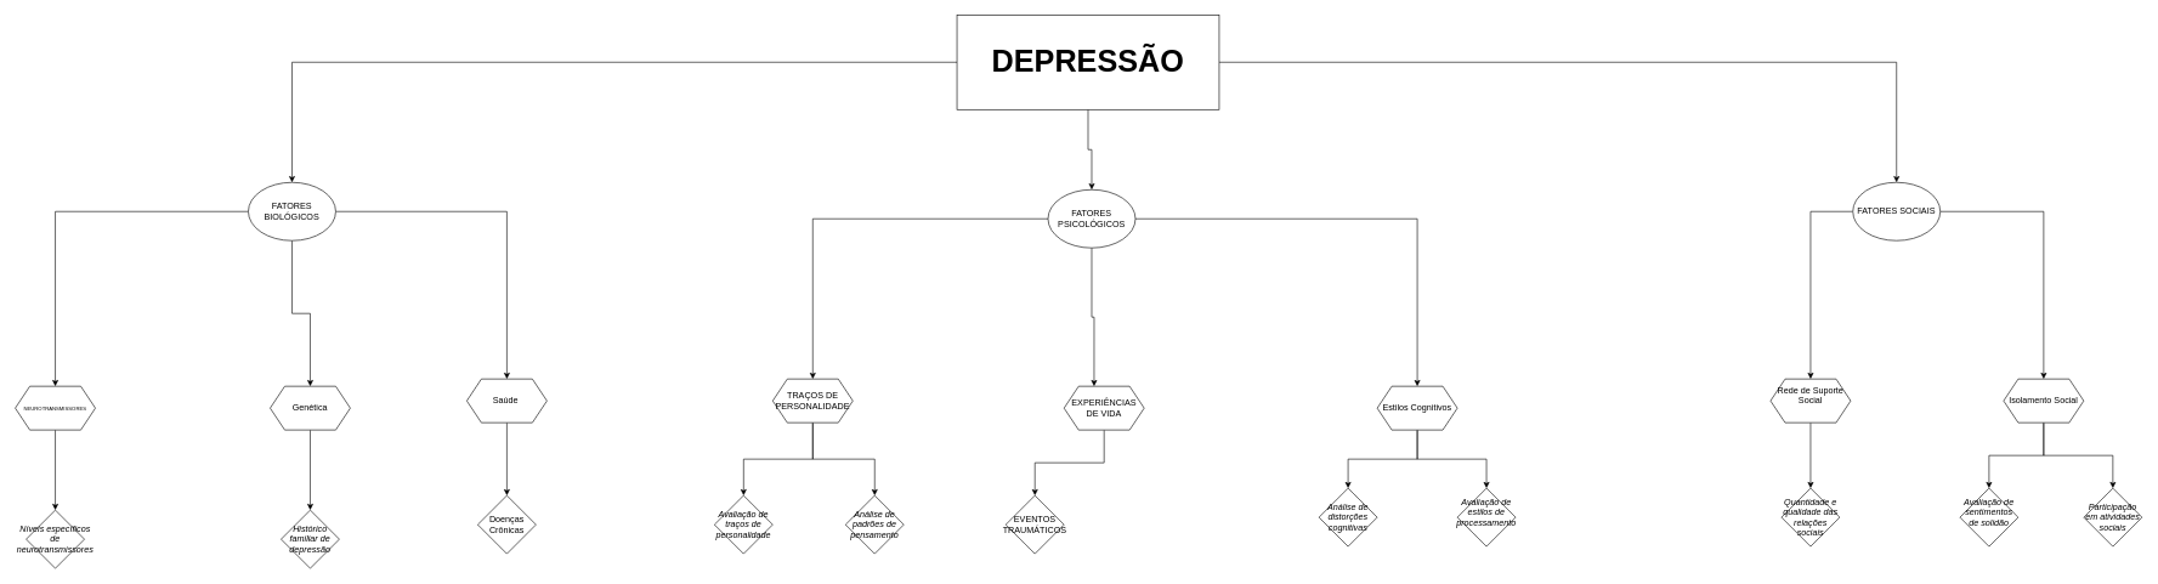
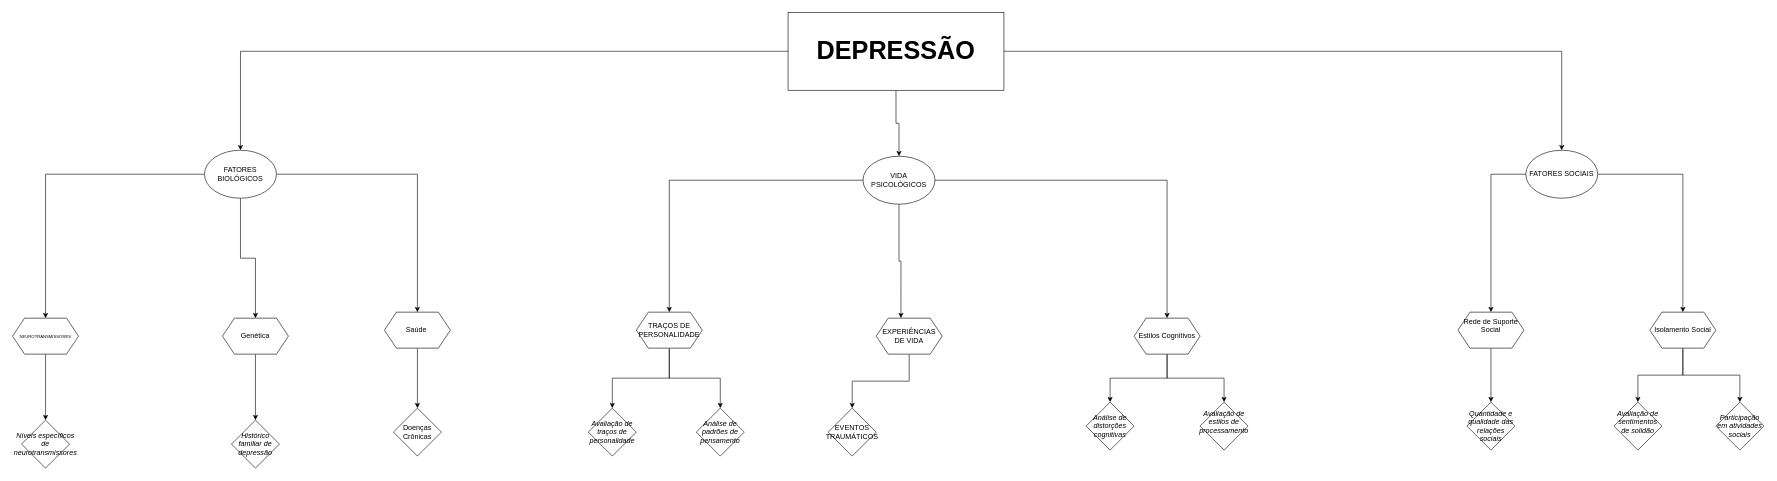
  <mxCell id="0" />
  <mxCell id="1" parent="0" />
  <mxCell id="2" style="edgeStyle=orthogonalEdgeStyle;rounded=0;orthogonalLoop=1;jettySize=auto;html=1;entryX=0.5;entryY=0;entryDx=0;entryDy=0;" edge="1" parent="1" source="5" target="13"><mxGeometry relative="1" as="geometry" /></mxCell>
  <mxCell id="3" style="edgeStyle=orthogonalEdgeStyle;rounded=0;orthogonalLoop=1;jettySize=auto;html=1;" edge="1" parent="1" source="5" target="9"><mxGeometry relative="1" as="geometry" /></mxCell>
  <mxCell id="4" style="edgeStyle=orthogonalEdgeStyle;rounded=0;orthogonalLoop=1;jettySize=auto;html=1;" edge="1" parent="1" source="5" target="16"><mxGeometry relative="1" as="geometry" /></mxCell>
  <mxCell id="5" value="&lt;font style=&quot;font-size: 42px;&quot;&gt;&lt;b&gt;DEPRESSÃO&lt;/b&gt;&lt;/font&gt;" style="rounded=0;whiteSpace=wrap;html=1;" vertex="1" parent="1"><mxGeometry x="1313" y="20" width="360" height="130" as="geometry" /></mxCell>
  <mxCell id="6" style="edgeStyle=orthogonalEdgeStyle;rounded=0;orthogonalLoop=1;jettySize=auto;html=1;" edge="1" parent="1" source="9" target="30"><mxGeometry relative="1" as="geometry" /></mxCell>
  <mxCell id="7" style="edgeStyle=orthogonalEdgeStyle;rounded=0;orthogonalLoop=1;jettySize=auto;html=1;entryX=0.375;entryY=0;entryDx=0;entryDy=0;" edge="1" parent="1" source="9" target="27"><mxGeometry relative="1" as="geometry" /></mxCell>
  <mxCell id="8" style="edgeStyle=orthogonalEdgeStyle;rounded=0;orthogonalLoop=1;jettySize=auto;html=1;" edge="1" parent="1" source="9" target="25"><mxGeometry relative="1" as="geometry" /></mxCell>
- <mxCell id="9" value="FATORES PSICOLÓGICOS " style="ellipse;whiteSpace=wrap;html=1;" vertex="1" parent="1"><mxGeometry x="1438" y="260" width="120" height="80" as="geometry" /></mxCell>
+ <mxCell id="9" value="VIDA PSICOLÓGICOS " style="ellipse;whiteSpace=wrap;html=1;" vertex="1" parent="1"><mxGeometry x="1438" y="260" width="120" height="80" as="geometry" /></mxCell>
  <mxCell id="10" style="edgeStyle=orthogonalEdgeStyle;rounded=0;orthogonalLoop=1;jettySize=auto;html=1;" edge="1" parent="1" source="13" target="18"><mxGeometry relative="1" as="geometry" /></mxCell>
  <mxCell id="11" style="edgeStyle=orthogonalEdgeStyle;rounded=0;orthogonalLoop=1;jettySize=auto;html=1;entryX=0.5;entryY=0;entryDx=0;entryDy=0;" edge="1" parent="1" source="13" target="22"><mxGeometry relative="1" as="geometry" /></mxCell>
  <mxCell id="12" style="edgeStyle=orthogonalEdgeStyle;rounded=0;orthogonalLoop=1;jettySize=auto;html=1;" edge="1" parent="1" source="13" target="20"><mxGeometry relative="1" as="geometry" /></mxCell>
  <mxCell id="13" value="FATORES BIOLÓGICOS" style="ellipse;whiteSpace=wrap;html=1;" vertex="1" parent="1"><mxGeometry x="340" y="250" width="120" height="80" as="geometry" /></mxCell>
  <mxCell id="14" style="edgeStyle=orthogonalEdgeStyle;rounded=0;orthogonalLoop=1;jettySize=auto;html=1;entryX=0.5;entryY=0;entryDx=0;entryDy=0;" edge="1" parent="1" source="16" target="32"><mxGeometry relative="1" as="geometry" /></mxCell>
  <mxCell id="15" style="edgeStyle=orthogonalEdgeStyle;rounded=0;orthogonalLoop=1;jettySize=auto;html=1;entryX=0.5;entryY=0;entryDx=0;entryDy=0;" edge="1" parent="1" source="16" target="35"><mxGeometry relative="1" as="geometry" /></mxCell>
  <mxCell id="16" value="FATORES SOCIAIS " style="ellipse;whiteSpace=wrap;html=1;" vertex="1" parent="1"><mxGeometry x="2543" y="250" width="120" height="80" as="geometry" /></mxCell>
  <mxCell id="17" style="edgeStyle=orthogonalEdgeStyle;rounded=0;orthogonalLoop=1;jettySize=auto;html=1;" edge="1" parent="1" source="18" target="36"><mxGeometry relative="1" as="geometry" /></mxCell>
  <mxCell id="18" value="&lt;font style=&quot;font-size: 7px;&quot;&gt;NEUROTRANSMISSORES &lt;/font&gt;" style="shape=hexagon;perimeter=hexagonPerimeter2;whiteSpace=wrap;html=1;fixedSize=1;" vertex="1" parent="1"><mxGeometry x="20" y="530" width="110" height="60" as="geometry" /></mxCell>
  <mxCell id="19" style="edgeStyle=orthogonalEdgeStyle;rounded=0;orthogonalLoop=1;jettySize=auto;html=1;entryX=0.5;entryY=0;entryDx=0;entryDy=0;" edge="1" parent="1" source="20" target="38"><mxGeometry relative="1" as="geometry" /></mxCell>
  <mxCell id="20" value="Saúde&amp;nbsp; " style="shape=hexagon;perimeter=hexagonPerimeter2;whiteSpace=wrap;html=1;fixedSize=1;" vertex="1" parent="1"><mxGeometry x="640" y="520" width="110" height="60" as="geometry" /></mxCell>
  <mxCell id="21" style="edgeStyle=orthogonalEdgeStyle;rounded=0;orthogonalLoop=1;jettySize=auto;html=1;" edge="1" parent="1" source="22" target="37"><mxGeometry relative="1" as="geometry" /></mxCell>
  <mxCell id="22" value="Genética " style="shape=hexagon;perimeter=hexagonPerimeter2;whiteSpace=wrap;html=1;fixedSize=1;" vertex="1" parent="1"><mxGeometry x="370" y="530" width="110" height="60" as="geometry" /></mxCell>
  <mxCell id="23" style="edgeStyle=orthogonalEdgeStyle;rounded=0;orthogonalLoop=1;jettySize=auto;html=1;entryX=0.5;entryY=0;entryDx=0;entryDy=0;" edge="1" parent="1" source="25" target="43"><mxGeometry relative="1" as="geometry" /></mxCell>
  <mxCell id="24" style="edgeStyle=orthogonalEdgeStyle;rounded=0;orthogonalLoop=1;jettySize=auto;html=1;entryX=0.5;entryY=0;entryDx=0;entryDy=0;" edge="1" parent="1" source="25" target="42"><mxGeometry relative="1" as="geometry" /></mxCell>
  <mxCell id="25" value="Estilos Cognitivos" style="shape=hexagon;perimeter=hexagonPerimeter2;whiteSpace=wrap;html=1;fixedSize=1;" vertex="1" parent="1"><mxGeometry x="1890" y="530" width="110" height="60" as="geometry" /></mxCell>
  <mxCell id="26" style="edgeStyle=orthogonalEdgeStyle;rounded=0;orthogonalLoop=1;jettySize=auto;html=1;entryX=0.5;entryY=0;entryDx=0;entryDy=0;" edge="1" parent="1" source="27" target="41"><mxGeometry relative="1" as="geometry" /></mxCell>
  <mxCell id="27" value="EXPERIÊNCIAS DE VIDA" style="shape=hexagon;perimeter=hexagonPerimeter2;whiteSpace=wrap;html=1;fixedSize=1;" vertex="1" parent="1"><mxGeometry x="1460" y="530" width="110" height="60" as="geometry" /></mxCell>
  <mxCell id="28" style="edgeStyle=orthogonalEdgeStyle;rounded=0;orthogonalLoop=1;jettySize=auto;html=1;entryX=0.5;entryY=0;entryDx=0;entryDy=0;" edge="1" parent="1" source="30" target="39"><mxGeometry relative="1" as="geometry" /></mxCell>
  <mxCell id="29" style="edgeStyle=orthogonalEdgeStyle;rounded=0;orthogonalLoop=1;jettySize=auto;html=1;entryX=0.5;entryY=0;entryDx=0;entryDy=0;" edge="1" parent="1" source="30" target="40"><mxGeometry relative="1" as="geometry" /></mxCell>
  <mxCell id="30" value="TRAÇOS DE PERSONALIDADE" style="shape=hexagon;perimeter=hexagonPerimeter2;whiteSpace=wrap;html=1;fixedSize=1;" vertex="1" parent="1"><mxGeometry x="1060" y="520" width="110" height="60" as="geometry" /></mxCell>
  <mxCell id="31" style="edgeStyle=orthogonalEdgeStyle;rounded=0;orthogonalLoop=1;jettySize=auto;html=1;" edge="1" parent="1" source="32" target="46"><mxGeometry relative="1" as="geometry" /></mxCell>
  <mxCell id="32" value="&#10;Rede de Suporte Social&#10;&#10;" style="shape=hexagon;perimeter=hexagonPerimeter2;whiteSpace=wrap;html=1;fixedSize=1;" vertex="1" parent="1"><mxGeometry x="2430" y="520" width="110" height="60" as="geometry" /></mxCell>
  <mxCell id="33" style="edgeStyle=orthogonalEdgeStyle;rounded=0;orthogonalLoop=1;jettySize=auto;html=1;" edge="1" parent="1" source="35" target="45"><mxGeometry relative="1" as="geometry" /></mxCell>
  <mxCell id="34" style="edgeStyle=orthogonalEdgeStyle;rounded=0;orthogonalLoop=1;jettySize=auto;html=1;" edge="1" parent="1" source="35" target="44"><mxGeometry relative="1" as="geometry" /></mxCell>
  <mxCell id="35" value="Isolamento Social" style="shape=hexagon;perimeter=hexagonPerimeter2;whiteSpace=wrap;html=1;fixedSize=1;" vertex="1" parent="1"><mxGeometry x="2750" y="520" width="110" height="60" as="geometry" /></mxCell>
  <mxCell id="36" value="&lt;em&gt;Níveis específicos de neurotransmissores&lt;/em&gt;" style="rhombus;whiteSpace=wrap;html=1;" vertex="1" parent="1"><mxGeometry x="35" y="700" width="80" height="80" as="geometry" /></mxCell>
  <mxCell id="37" value="&lt;em&gt;Histórico familiar de depressão&lt;/em&gt;" style="rhombus;whiteSpace=wrap;html=1;" vertex="1" parent="1"><mxGeometry x="385" y="700" width="80" height="80" as="geometry" /></mxCell>
  <mxCell id="38" value="Doenças Crônicas" style="rhombus;whiteSpace=wrap;html=1;" vertex="1" parent="1"><mxGeometry x="655" y="680" width="80" height="80" as="geometry" /></mxCell>
  <mxCell id="39" value="&lt;em&gt;Avaliação de traços de personalidade&lt;/em&gt;" style="rhombus;whiteSpace=wrap;html=1;" vertex="1" parent="1"><mxGeometry x="980" y="680" width="80" height="80" as="geometry" /></mxCell>
  <mxCell id="40" value="&lt;em&gt;Análise de padrões de pensamento&lt;/em&gt;" style="rhombus;whiteSpace=wrap;html=1;" vertex="1" parent="1"><mxGeometry x="1160" y="680" width="80" height="80" as="geometry" /></mxCell>
  <mxCell id="41" value="EVENTOS TRAUMÁTICOS " style="rhombus;whiteSpace=wrap;html=1;" vertex="1" parent="1"><mxGeometry x="1380" y="680" width="80" height="80" as="geometry" /></mxCell>
  <mxCell id="42" value="&#10;&lt;em&gt;Avaliação de estilos de processamento&lt;/em&gt;&#10;&#10;" style="rhombus;whiteSpace=wrap;html=1;" vertex="1" parent="1"><mxGeometry x="2000" y="670" width="80" height="80" as="geometry" /></mxCell>
  <mxCell id="43" value="&lt;em&gt;Análise de distorções cognitivas&lt;/em&gt;" style="rhombus;whiteSpace=wrap;html=1;" vertex="1" parent="1"><mxGeometry x="1810" y="670" width="80" height="80" as="geometry" /></mxCell>
  <mxCell id="44" value="&lt;em&gt;Participação em atividades sociais&lt;/em&gt;" style="rhombus;whiteSpace=wrap;html=1;" vertex="1" parent="1"><mxGeometry x="2860" y="670" width="80" height="80" as="geometry" /></mxCell>
  <mxCell id="45" value="&#10;&lt;em&gt;Avaliação de sentimentos de solidão&lt;/em&gt;&#10;&#10;" style="rhombus;whiteSpace=wrap;html=1;" vertex="1" parent="1"><mxGeometry x="2690" y="670" width="80" height="80" as="geometry" /></mxCell>
  <mxCell id="46" value="&lt;em&gt;Quantidade e qualidade das relações sociais&lt;/em&gt;" style="rhombus;whiteSpace=wrap;html=1;" vertex="1" parent="1"><mxGeometry x="2445" y="670" width="80" height="80" as="geometry" /></mxCell>
